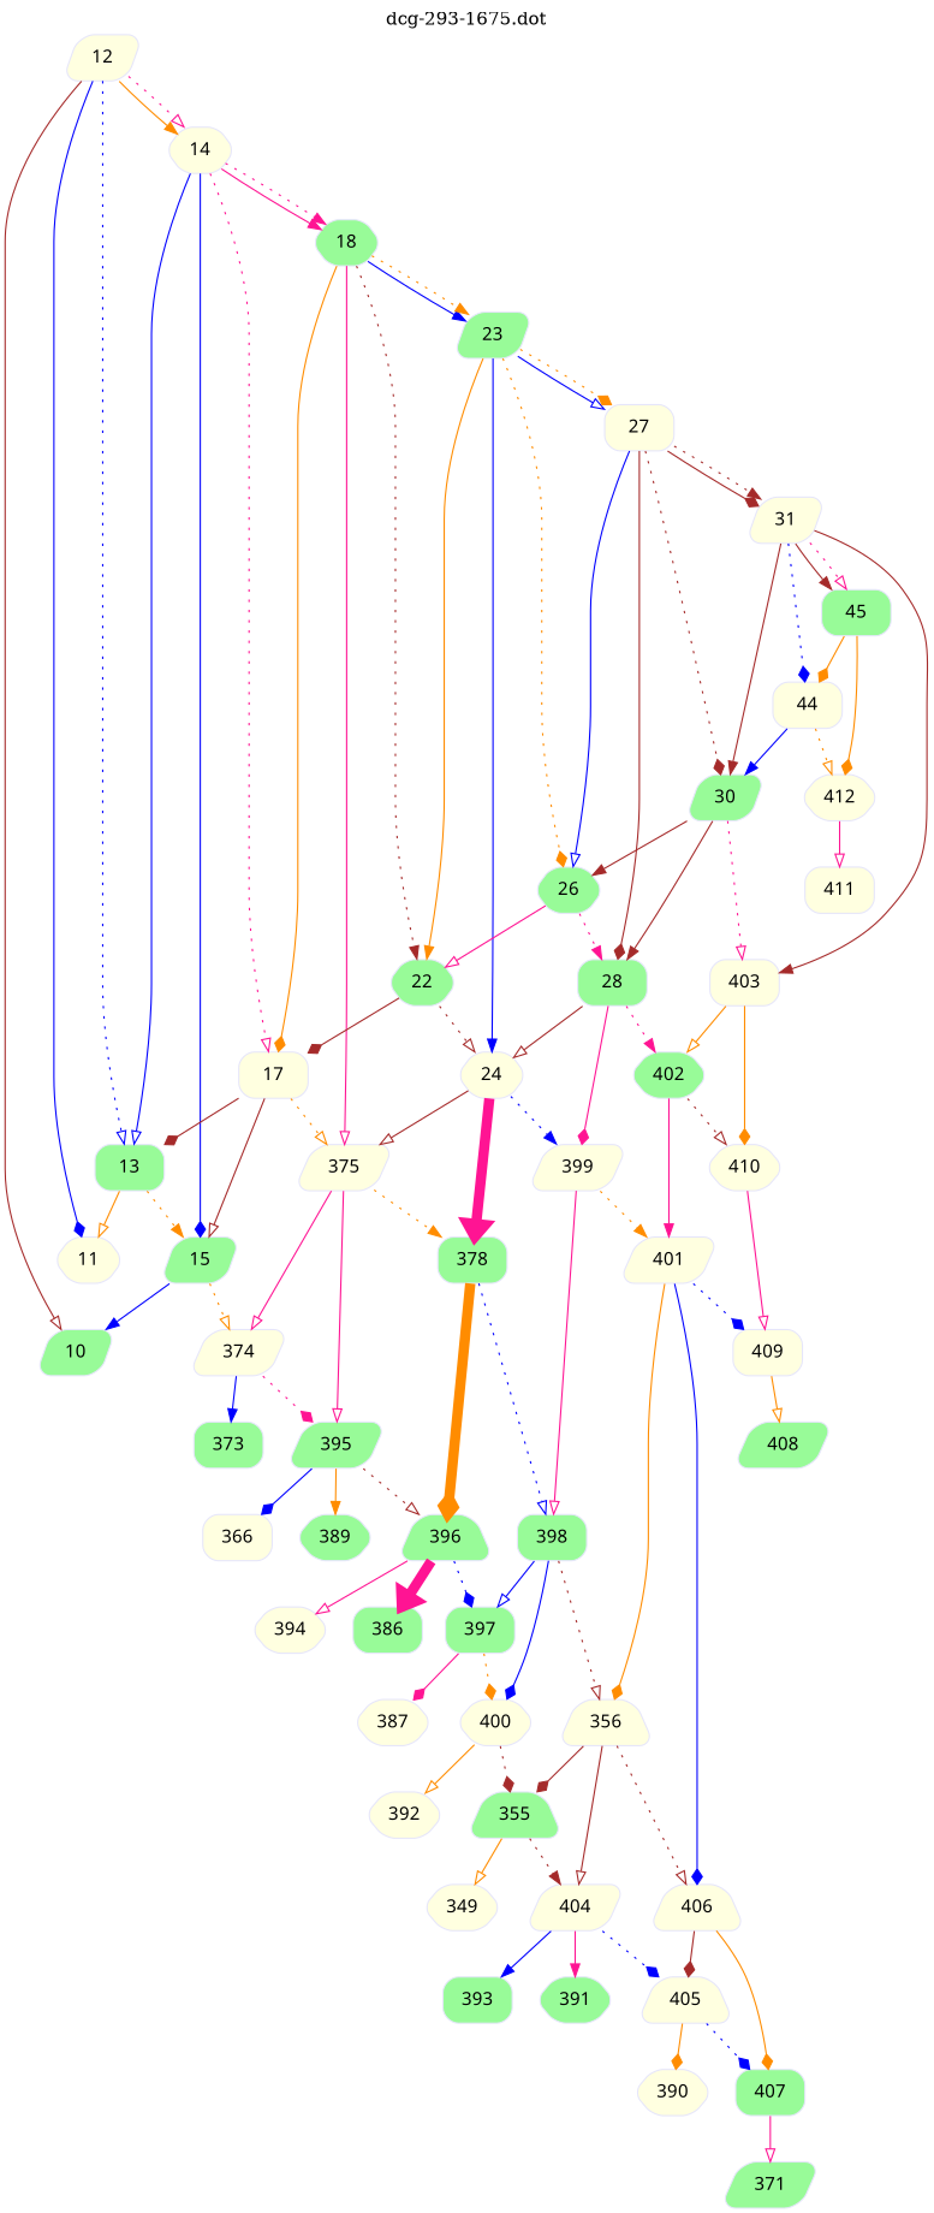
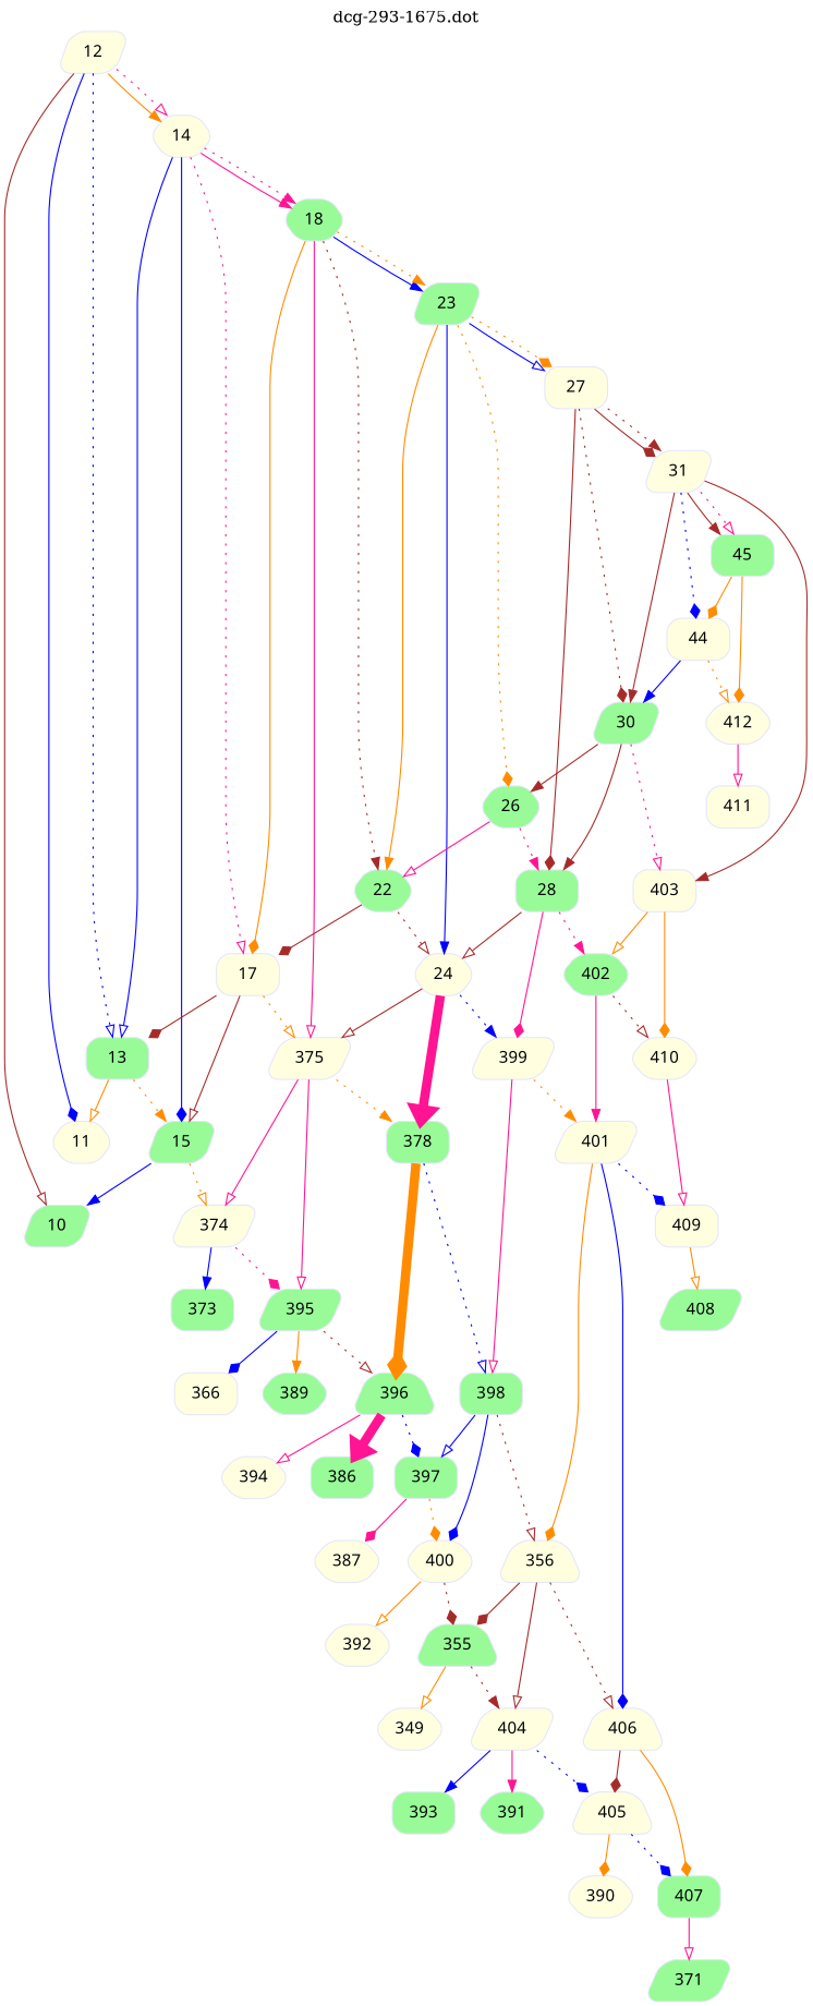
  digraph {
    label="dcg-293-1675.dot"
    labelloc=t
    node [color=lavender fillcolor=lightyellow fontname="sans-serif" shape=hexagon style="rounded,filled"]
    edge [arrowhead=onormal color=brown penwidth=1]
    n1 [label=12 shape=parallelogram]
    n2 [label=11]
    n3 [fillcolor=palegreen label=10 shape=parallelogram]
    n4 [label=14]
    n5 [fillcolor=palegreen label=13 shape=box]
    n6 [fillcolor=palegreen label=15 shape=parallelogram]
    n7 [fillcolor=palegreen label=18]
    n8 [label=17 shape=box]
    n9 [label=374 shape=parallelogram]
    n10 [label=375 shape=parallelogram]
    n11 [fillcolor=palegreen label=23 shape=parallelogram]
    n12 [fillcolor=palegreen label=22]
    n13 [fillcolor=palegreen label=395 shape=parallelogram]
    n14 [fillcolor=palegreen label=373 shape=box]
    n15 [fillcolor=palegreen label=378 shape=box]
    n16 [label=24]
    n17 [label=27 shape=box]
    n18 [fillcolor=palegreen label=26]
    n19 [fillcolor=palegreen label=398 shape=box]
    n20 [fillcolor=palegreen label=396 shape=trapezium]
    n21 [fillcolor=palegreen label=389]
    n22 [label=366 shape=box]
    n23 [label=399 shape=parallelogram]
    n24 [fillcolor=palegreen label=28 shape=box]
    n25 [label=31 shape=parallelogram]
    n26 [fillcolor=palegreen label=30 shape=parallelogram]
    n27 [label=401 shape=parallelogram]
    n28 [fillcolor=palegreen label=402]
    n29 [label=403 shape=box]
    n30 [fillcolor=palegreen label=45 shape=box]
    n31 [label=44 shape=box]
    n32 [label=410]
    n33 [label=412]
    n34 [label=409 shape=box]
    n35 [label=411 shape=box]
    n36 [label=356 shape=trapezium]
    n37 [label=406 shape=trapezium]
    n38 [fillcolor=palegreen label=408 shape=parallelogram]
    n39 [fillcolor=palegreen label=355 shape=trapezium]
    n40 [label=404 shape=parallelogram]
    n41 [label=405 shape=trapezium]
    n42 [fillcolor=palegreen label=407 shape=box]
    n43 [label=349]
    n44 [fillcolor=palegreen label=393 shape=box]
    n45 [fillcolor=palegreen label=391]
    n46 [label=390]
    n47 [fillcolor=palegreen label=371 shape=parallelogram]
    n48 [fillcolor=palegreen label=397 shape=box]
    n49 [label=400]
    n50 [label=387]
    n51 [label=392]
    n52 [label=394]
    n53 [fillcolor=palegreen label=386 shape=box]
    n1 -> n2 [arrowhead=diamond color=blue]
    n1 -> n3
    n1 -> n4 [arrowhead=normal color=darkorange]
    n1 -> n4 [color=deeppink style=dotted penwidth=""]
    n1 -> n5 [color=blue style=dotted penwidth=""]
    n4 -> n5 [color=blue]
    n4 -> n6 [arrowhead=diamond color=blue]
    n4 -> n7 [arrowhead=normal color=deeppink]
    n4 -> n7 [arrowhead=normal color=deeppink style=dotted penwidth=""]
    n4 -> n8 [color=deeppink style=dotted penwidth=""]
    n5 -> n2 [color=darkorange]
    n5 -> n6 [arrowhead=normal color=darkorange style=dotted penwidth=""]
    n6 -> n3 [arrowhead=normal color=blue]
    n6 -> n9 [color=darkorange style=dotted penwidth=""]
    n7 -> n8 [arrowhead=diamond color=darkorange]
    n7 -> n10 [color=deeppink]
    n7 -> n11 [arrowhead=normal color=blue]
    n7 -> n11 [arrowhead=normal color=darkorange style=dotted penwidth=""]
    n7 -> n12 [arrowhead=normal style=dotted penwidth=""]
    n8 -> n5 [arrowhead=diamond]
    n8 -> n6
    n8 -> n10 [color=darkorange style=dotted penwidth=""]
    n9 -> n13 [arrowhead=diamond color=deeppink style=dotted penwidth=""]
    n9 -> n14 [arrowhead=normal color=blue]
    n10 -> n9 [color=deeppink]
    n10 -> n13 [color=deeppink]
    n10 -> n15 [arrowhead=normal color=darkorange style=dotted penwidth=""]
    n11 -> n12 [arrowhead=normal color=darkorange]
    n11 -> n16 [arrowhead=normal color=blue]
    n11 -> n17 [color=blue]
    n11 -> n17 [arrowhead=diamond color=darkorange style=dotted penwidth=""]
    n11 -> n18 [arrowhead=diamond color=darkorange style=dotted penwidth=""]
    n12 -> n8 [arrowhead=diamond]
    n12 -> n16 [style=dotted penwidth=""]
    n13 -> n20 [style=dotted penwidth=""]
    n13 -> n21 [arrowhead=normal color=darkorange]
    n13 -> n22 [arrowhead=diamond color=blue]
    n15 -> n19 [color=blue style=dotted penwidth=""]
    n15 -> n20 [arrowhead=diamond color=darkorange penwidth=8]
    n16 -> n10
    n16 -> n15 [arrowhead=normal color=deeppink penwidth=8]
    n16 -> n23 [arrowhead=normal color=blue style=dotted penwidth=""]
-   n17 -> n18 [color=blue]
    n17 -> n24 [arrowhead=diamond]
    n17 -> n25 [arrowhead=diamond]
    n17 -> n25 [arrowhead=normal style=dotted penwidth=""]
    n17 -> n26 [arrowhead=diamond style=dotted penwidth=""]
    n18 -> n12 [color=deeppink]
    n18 -> n24 [arrowhead=normal color=deeppink style=dotted penwidth=""]
    n19 -> n36 [style=dotted penwidth=""]
    n19 -> n48 [color=blue]
    n19 -> n49 [arrowhead=diamond color=blue]
    n20 -> n48 [arrowhead=diamond color=blue style=dotted penwidth=""]
    n20 -> n52 [color=deeppink]
    n20 -> n53 [arrowhead=normal color=deeppink penwidth=8]
    n23 -> n19 [color=deeppink]
    n23 -> n27 [arrowhead=normal color=darkorange style=dotted penwidth=""]
    n24 -> n16
    n24 -> n23 [arrowhead=diamond color=deeppink]
    n24 -> n28 [arrowhead=normal color=deeppink style=dotted penwidth=""]
    n25 -> n26 [arrowhead=normal]
    n25 -> n29 [arrowhead=normal]
    n25 -> n30 [arrowhead=normal]
    n25 -> n30 [color=deeppink style=dotted penwidth=""]
    n25 -> n31 [arrowhead=diamond color=blue style=dotted penwidth=""]
    n26 -> n18 [arrowhead=normal]
    n26 -> n24 [arrowhead=normal]
    n26 -> n29 [color=deeppink style=dotted penwidth=""]
    n27 -> n34 [arrowhead=diamond color=blue style=dotted penwidth=""]
    n27 -> n36 [arrowhead=diamond color=darkorange]
    n27 -> n37 [arrowhead=diamond color=blue]
    n28 -> n27 [arrowhead=normal color=deeppink]
    n28 -> n32 [style=dotted penwidth=""]
    n29 -> n28 [color=darkorange]
    n29 -> n32 [arrowhead=diamond color=darkorange]
    n30 -> n31 [arrowhead=diamond color=darkorange]
    n30 -> n33 [arrowhead=diamond color=darkorange]
    n31 -> n26 [arrowhead=normal color=blue]
    n31 -> n33 [color=darkorange style=dotted penwidth=""]
    n32 -> n34 [color=deeppink]
    n33 -> n35 [color=deeppink]
    n34 -> n38 [color=darkorange]
    n36 -> n37 [style=dotted penwidth=""]
    n36 -> n39 [arrowhead=diamond]
    n36 -> n40
    n37 -> n41 [arrowhead=diamond]
    n37 -> n42 [arrowhead=diamond color=darkorange]
    n39 -> n40 [arrowhead=normal style=dotted penwidth=""]
    n39 -> n43 [color=darkorange]
    n40 -> n41 [arrowhead=diamond color=blue style=dotted penwidth=""]
    n40 -> n44 [arrowhead=normal color=blue]
    n40 -> n45 [arrowhead=normal color=deeppink]
    n41 -> n42 [arrowhead=diamond color=blue style=dotted penwidth=""]
    n41 -> n46 [arrowhead=diamond color=darkorange]
    n42 -> n47 [color=deeppink]
    n48 -> n49 [arrowhead=diamond color=darkorange style=dotted penwidth=""]
    n48 -> n50 [arrowhead=diamond color=deeppink]
    n49 -> n39 [arrowhead=diamond style=dotted penwidth=""]
    n49 -> n51 [color=darkorange]
  }
